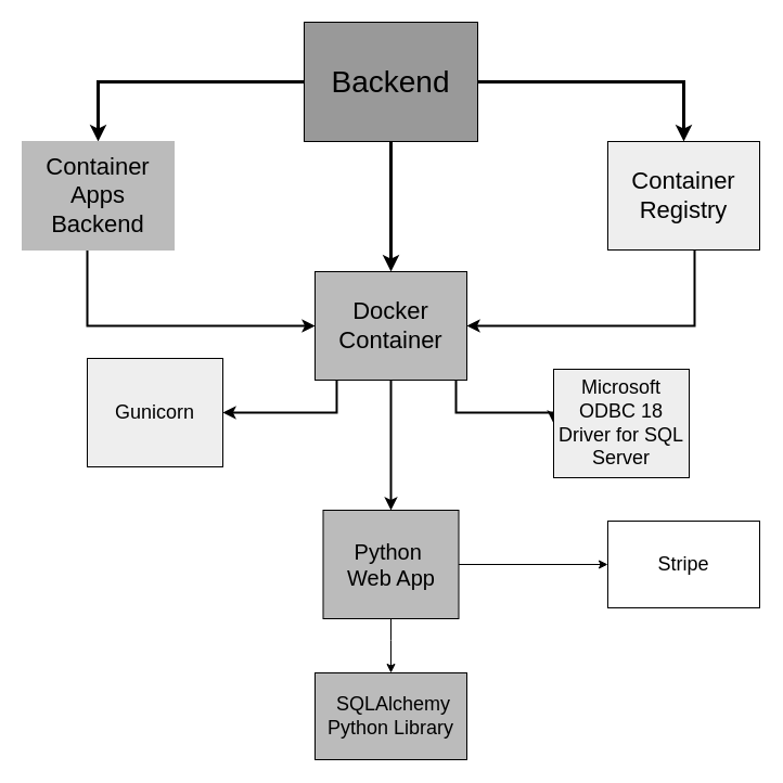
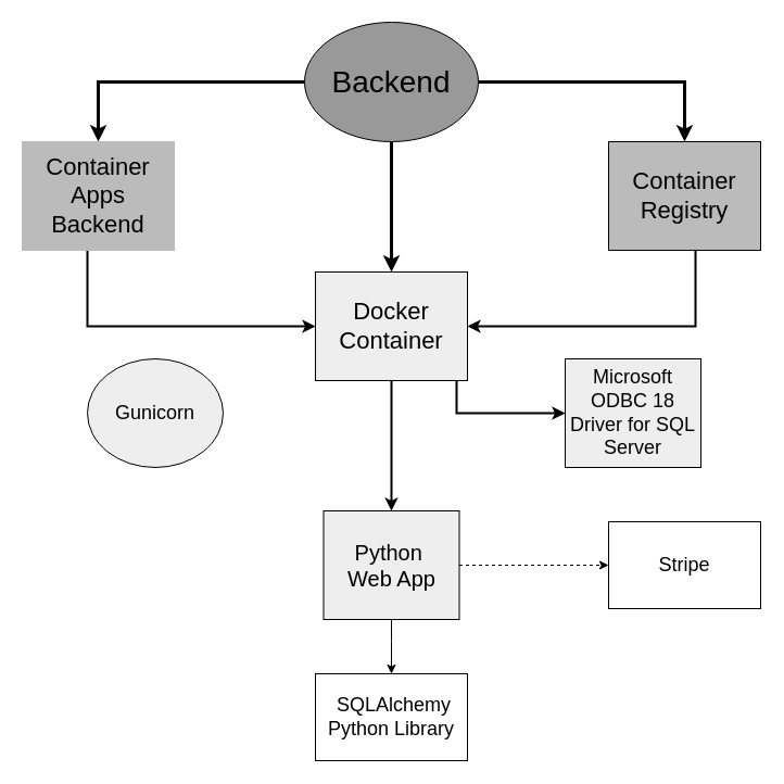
  <mxCell id="0" />
  <mxCell id="1" parent="0" />
  <mxCell id="2" style="edgeStyle=orthogonalEdgeStyle;rounded=0;orthogonalLoop=1;jettySize=auto;html=1;entryX=0.5;entryY=0;entryDx=0;entryDy=0;strokeWidth=3;" parent="1" source="5" target="9" edge="1"><mxGeometry relative="1" as="geometry" /></mxCell>
  <mxCell id="3" style="edgeStyle=orthogonalEdgeStyle;rounded=0;orthogonalLoop=1;jettySize=auto;html=1;entryX=0.5;entryY=0;entryDx=0;entryDy=0;strokeWidth=3;" parent="1" source="5" target="17" edge="1"><mxGeometry relative="1" as="geometry" /></mxCell>
  <mxCell id="4" style="edgeStyle=orthogonalEdgeStyle;rounded=0;orthogonalLoop=1;jettySize=auto;html=1;entryX=0.5;entryY=0;entryDx=0;entryDy=0;strokeWidth=3;" parent="1" source="5" target="15" edge="1"><mxGeometry relative="1" as="geometry" /></mxCell>
- <mxCell id="5" value="&lt;font style=&quot;font-size: 28px;&quot;&gt;Backend&lt;/font&gt;" style="rounded=0;whiteSpace=wrap;html=1;fillColor=#999999;" parent="1" vertex="1"><mxGeometry x="280" y="20" width="160" height="110" as="geometry" /></mxCell>
+ <mxCell id="5" value="&lt;font style=&quot;font-size: 28px;&quot;&gt;Backend&lt;/font&gt;" style="ellipse;whiteSpace=wrap;html=1;fillColor=#999999;" parent="1" vertex="1"><mxGeometry x="280" y="20" width="160" height="110" as="geometry" /></mxCell>
  <mxCell id="6" style="edgeStyle=orthogonalEdgeStyle;rounded=0;orthogonalLoop=1;jettySize=auto;html=1;entryX=0.5;entryY=0;entryDx=0;entryDy=0;strokeWidth=2;" parent="1" source="9" target="12" edge="1"><mxGeometry relative="1" as="geometry" /></mxCell>
  <mxCell id="7" style="edgeStyle=orthogonalEdgeStyle;rounded=0;orthogonalLoop=1;jettySize=auto;html=1;entryX=0;entryY=0.5;entryDx=0;entryDy=0;strokeWidth=2;" edge="1" parent="1" source="9" target="19"><mxGeometry relative="1" as="geometry"><Array as="points"><mxPoint x="420" y="380" /></Array></mxGeometry></mxCell>
- <mxCell id="8" style="edgeStyle=orthogonalEdgeStyle;rounded=0;orthogonalLoop=1;jettySize=auto;html=1;entryX=1;entryY=0.5;entryDx=0;entryDy=0;strokeWidth=2;" edge="1" parent="1" source="9" target="20"><mxGeometry relative="1" as="geometry"><Array as="points"><mxPoint x="310" y="380" /></Array></mxGeometry></mxCell>
- <mxCell id="9" value="&lt;font style=&quot;font-size: 22px;&quot;&gt;Docker Container&lt;/font&gt;" style="rounded=0;whiteSpace=wrap;html=1;fillColor=#BBBBBB;" parent="1" vertex="1"><mxGeometry x="290" y="250" width="140" height="100" as="geometry" /></mxCell>
+ <mxCell id="9" value="&lt;font style=&quot;font-size: 22px;&quot;&gt;Docker Container&lt;/font&gt;" style="rounded=0;whiteSpace=wrap;html=1;fillColor=#eeeeee;" parent="1" vertex="1"><mxGeometry x="290" y="250" width="140" height="100" as="geometry" /></mxCell>
  <mxCell id="10" style="edgeStyle=orthogonalEdgeStyle;rounded=0;orthogonalLoop=1;jettySize=auto;html=1;entryX=0.5;entryY=0;entryDx=0;entryDy=0;" parent="1" source="12" target="13" edge="1"><mxGeometry relative="1" as="geometry"><Array as="points"><mxPoint x="360" y="590" /><mxPoint x="360" y="590" /></Array></mxGeometry></mxCell>
- <mxCell id="11" style="edgeStyle=orthogonalEdgeStyle;rounded=0;orthogonalLoop=1;jettySize=auto;html=1;entryX=0;entryY=0.5;entryDx=0;entryDy=0;" edge="1" parent="1" source="12" target="18"><mxGeometry relative="1" as="geometry" /></mxCell>
- <mxCell id="12" value="&lt;font style=&quot;font-size: 20px;&quot;&gt;Python&amp;nbsp;&lt;/font&gt;&lt;div&gt;&lt;font style=&quot;font-size: 20px;&quot;&gt;Web App&lt;/font&gt;&lt;/div&gt;" style="rounded=0;whiteSpace=wrap;html=1;fillColor=#bbbbbb;" parent="1" vertex="1"><mxGeometry x="297.5" y="470" width="125" height="100" as="geometry" /></mxCell>
- <mxCell id="13" value="&lt;span style=&quot;font-size: 18px;&quot;&gt;&amp;nbsp;SQLAlchemy&lt;/span&gt;&lt;div&gt;&lt;span style=&quot;font-size: 18px;&quot;&gt;Python Library&lt;/span&gt;&lt;/div&gt;" style="rounded=0;whiteSpace=wrap;html=1;fillColor=#bbbbbb;" parent="1" vertex="1"><mxGeometry x="290" y="620" width="140" height="80" as="geometry" /></mxCell>
+ <mxCell id="11" style="edgeStyle=orthogonalEdgeStyle;rounded=0;orthogonalLoop=1;jettySize=auto;html=1;entryX=0;entryY=0.5;entryDx=0;entryDy=0;dashed=1;" edge="1" parent="1" source="12" target="18"><mxGeometry relative="1" as="geometry" /></mxCell>
+ <mxCell id="12" value="&lt;font style=&quot;font-size: 20px;&quot;&gt;Python&amp;nbsp;&lt;/font&gt;&lt;div&gt;&lt;font style=&quot;font-size: 20px;&quot;&gt;Web App&lt;/font&gt;&lt;/div&gt;" style="rounded=0;whiteSpace=wrap;html=1;fillColor=#EEEEEE;" parent="1" vertex="1"><mxGeometry x="297.5" y="470" width="125" height="100" as="geometry" /></mxCell>
+ <mxCell id="13" value="&lt;span style=&quot;font-size: 18px;&quot;&gt;&amp;nbsp;SQLAlchemy&lt;/span&gt;&lt;div&gt;&lt;span style=&quot;font-size: 18px;&quot;&gt;Python Library&lt;/span&gt;&lt;/div&gt;" style="rounded=0;whiteSpace=wrap;html=1;" parent="1" vertex="1"><mxGeometry x="290" y="620" width="140" height="80" as="geometry" /></mxCell>
  <mxCell id="14" style="edgeStyle=orthogonalEdgeStyle;rounded=0;orthogonalLoop=1;jettySize=auto;html=1;entryX=1;entryY=0.5;entryDx=0;entryDy=0;strokeWidth=2;" parent="1" source="15" target="9" edge="1"><mxGeometry relative="1" as="geometry"><Array as="points"><mxPoint x="640" y="300" /></Array></mxGeometry></mxCell>
- <mxCell id="15" value="&lt;font style=&quot;font-size: 22px;&quot;&gt;Container Registry&lt;/font&gt;" style="rounded=0;whiteSpace=wrap;html=1;fillColor=#eeeeee;" parent="1" vertex="1"><mxGeometry x="560" y="130" width="140" height="100" as="geometry" /></mxCell>
+ <mxCell id="15" value="&lt;font style=&quot;font-size: 22px;&quot;&gt;Container Registry&lt;/font&gt;" style="rounded=0;whiteSpace=wrap;html=1;fillColor=#BBBBBB;" parent="1" vertex="1"><mxGeometry x="560" y="130" width="140" height="100" as="geometry" /></mxCell>
  <mxCell id="16" style="edgeStyle=orthogonalEdgeStyle;rounded=0;orthogonalLoop=1;jettySize=auto;html=1;entryX=0;entryY=0.5;entryDx=0;entryDy=0;strokeWidth=2;" parent="1" source="17" target="9" edge="1"><mxGeometry relative="1" as="geometry"><Array as="points"><mxPoint x="80" y="300" /></Array></mxGeometry></mxCell>
  <mxCell id="17" value="&lt;font style=&quot;font-size: 22px;&quot;&gt;Container Apps Backend&lt;/font&gt;" style="rounded=0;whiteSpace=wrap;html=1;strokeColor=#BBBBBB;fillColor=#BBBBBB;" parent="1" vertex="1"><mxGeometry x="20" y="130" width="140" height="100" as="geometry" /></mxCell>
  <mxCell id="18" value="&lt;span style=&quot;font-size: 18px;&quot;&gt;Stripe&lt;/span&gt;" style="rounded=0;whiteSpace=wrap;html=1;" vertex="1" parent="1"><mxGeometry x="560" y="480" width="140" height="80" as="geometry" /></mxCell>
- <mxCell id="19" value="&lt;span style=&quot;font-size: 18px;&quot;&gt;Microsoft ODBC 18 Driver for SQL Server&lt;/span&gt;" style="rounded=0;whiteSpace=wrap;html=1;fillColor=#EEEEEE;" vertex="1" parent="1"><mxGeometry x="510" y="340" width="125" height="100" as="geometry" /></mxCell>
- <mxCell id="20" value="&lt;span style=&quot;font-size: 18px;&quot;&gt;Gunicorn&lt;/span&gt;" style="rounded=0;whiteSpace=wrap;html=1;fillColor=#EEEEEE;" vertex="1" parent="1"><mxGeometry x="80" y="330" width="125" height="100" as="geometry" /></mxCell>
+ <mxCell id="19" value="&lt;span style=&quot;font-size: 18px;&quot;&gt;Microsoft ODBC 18 Driver for SQL Server&lt;/span&gt;" style="rounded=0;whiteSpace=wrap;html=1;fillColor=#EEEEEE;" vertex="1" parent="1"><mxGeometry x="520" y="330" width="125" height="100" as="geometry" /></mxCell>
+ <mxCell id="20" value="&lt;span style=&quot;font-size: 18px;&quot;&gt;Gunicorn&lt;/span&gt;" style="ellipse;whiteSpace=wrap;html=1;fillColor=#EEEEEE;" vertex="1" parent="1"><mxGeometry x="80" y="330" width="125" height="100" as="geometry" /></mxCell>
